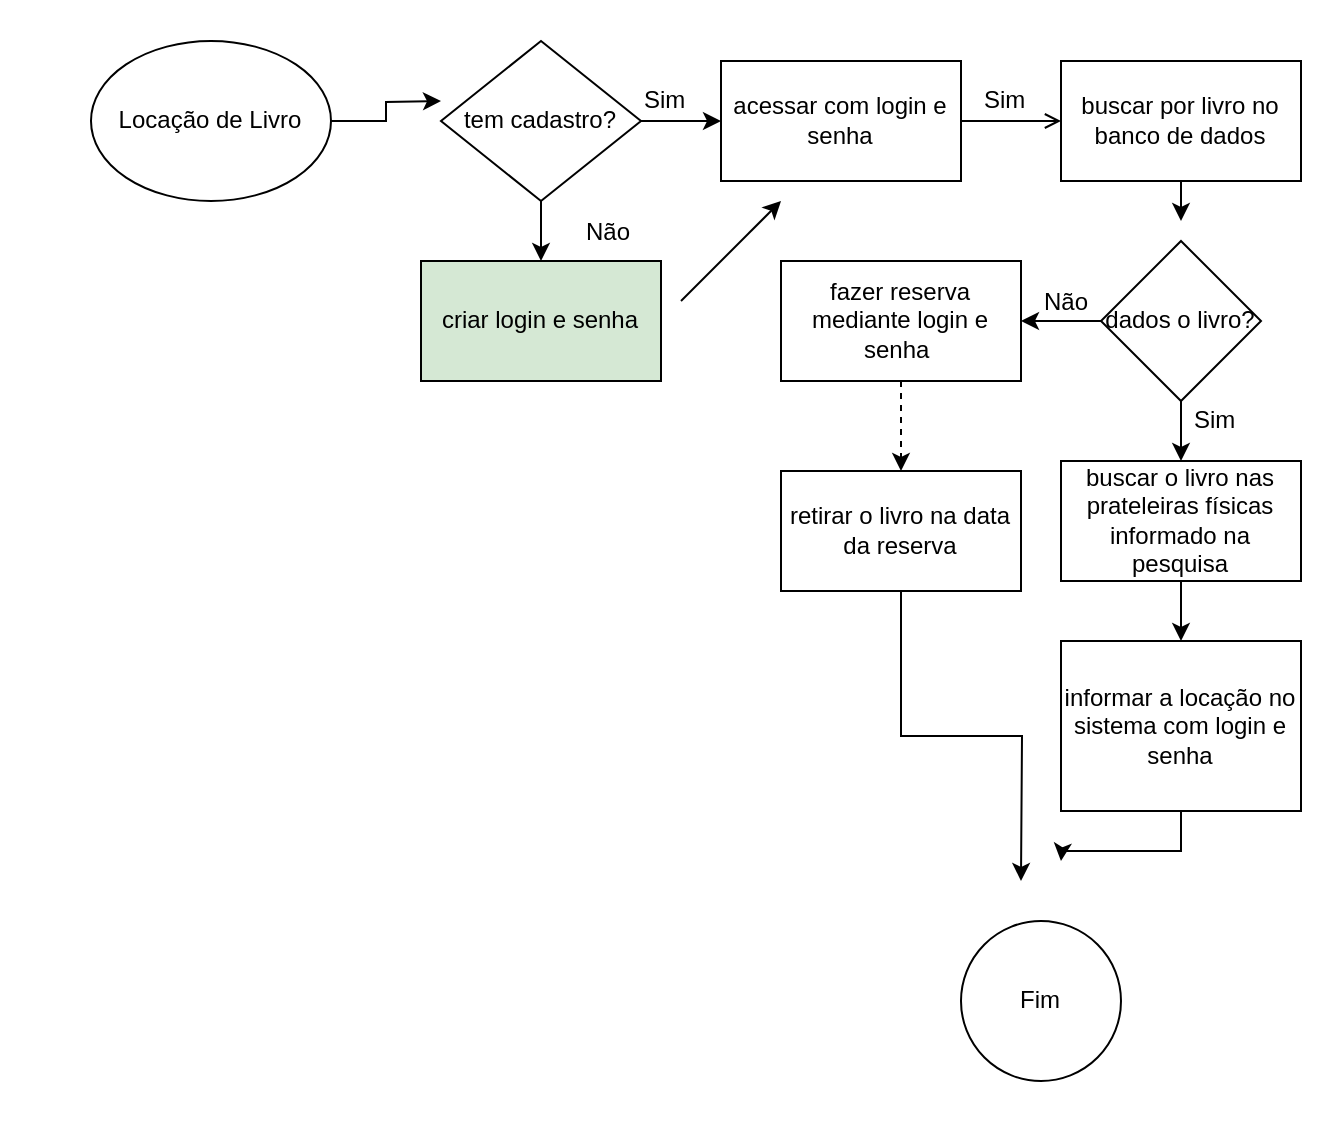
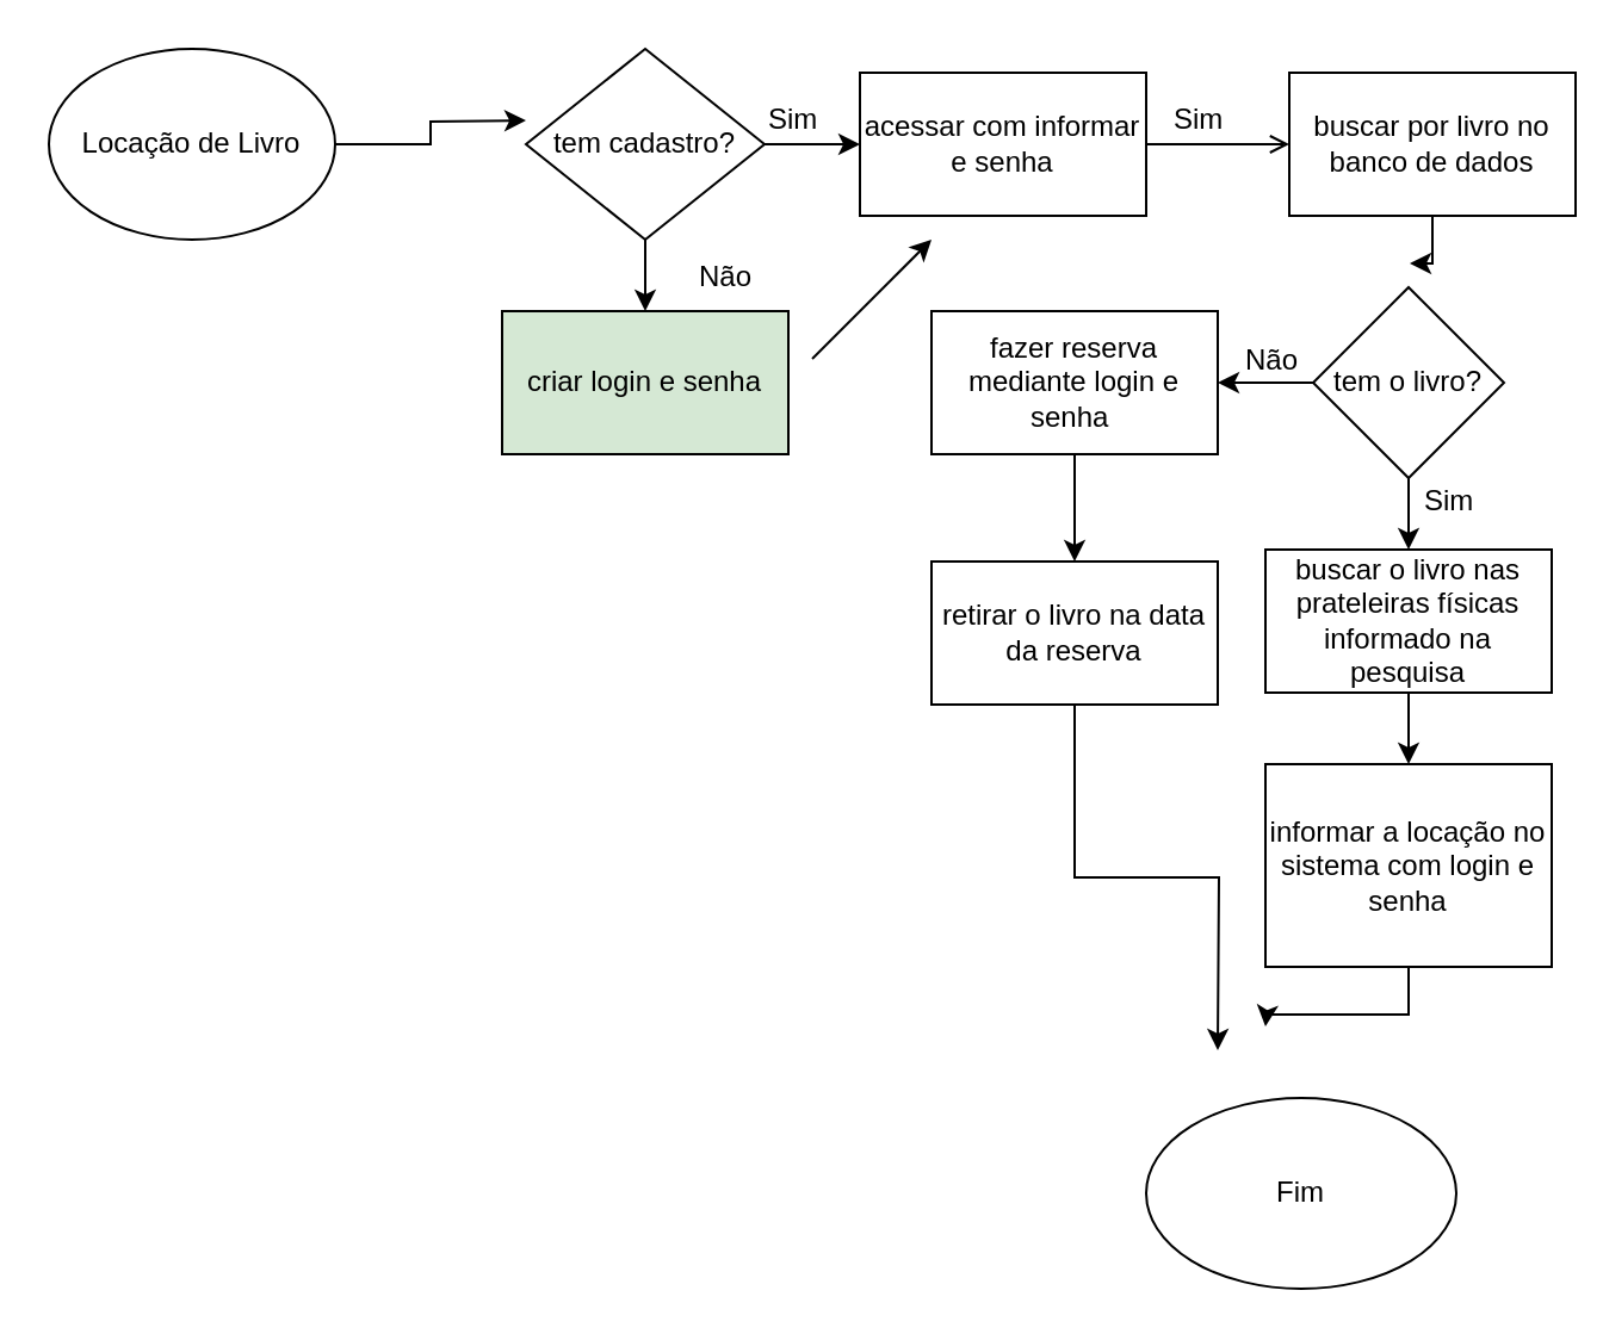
  <mxCell id="0" />
  <mxCell id="1" parent="0" />
  <mxCell id="2" value="" style="edgeStyle=orthogonalEdgeStyle;rounded=0;orthogonalLoop=1;jettySize=auto;html=1;" edge="1" parent="1" source="3"><mxGeometry relative="1" as="geometry"><mxPoint x="220" y="50" as="targetPoint" /></mxGeometry></mxCell>
- <mxCell id="3" value="Locação de Livro" style="ellipse;whiteSpace=wrap;html=1;" vertex="1" parent="1"><mxGeometry x="45" y="20" width="120" height="80" as="geometry" /></mxCell>
+ <mxCell id="3" value="Locação de Livro" style="ellipse;whiteSpace=wrap;html=1;" vertex="1" parent="1"><mxGeometry x="20" y="20" width="120" height="80" as="geometry" /></mxCell>
  <mxCell id="4" value="" style="edgeStyle=orthogonalEdgeStyle;rounded=0;orthogonalLoop=1;jettySize=auto;html=1;" edge="1" parent="1" source="6"><mxGeometry relative="1" as="geometry"><mxPoint x="360" y="60" as="targetPoint" /></mxGeometry></mxCell>
  <mxCell id="5" value="" style="edgeStyle=orthogonalEdgeStyle;rounded=0;orthogonalLoop=1;jettySize=auto;html=1;" edge="1" parent="1" source="6"><mxGeometry relative="1" as="geometry"><mxPoint x="270" y="130" as="targetPoint" /></mxGeometry></mxCell>
  <mxCell id="6" value="tem cadastro?" style="rhombus;whiteSpace=wrap;html=1;" vertex="1" parent="1"><mxGeometry x="220" y="20" width="100" height="80" as="geometry" /></mxCell>
  <mxCell id="7" value="" style="edgeStyle=orthogonalEdgeStyle;rounded=0;orthogonalLoop=1;jettySize=auto;html=1;endArrow=open;" edge="1" parent="1" source="8" target="10"><mxGeometry relative="1" as="geometry" /></mxCell>
- <mxCell id="8" value="acessar com login e senha" style="rounded=0;whiteSpace=wrap;html=1;" vertex="1" parent="1"><mxGeometry x="360" y="30" width="120" height="60" as="geometry" /></mxCell>
+ <mxCell id="8" value="acessar com informar e senha" style="rounded=0;whiteSpace=wrap;html=1;" vertex="1" parent="1"><mxGeometry x="360" y="30" width="120" height="60" as="geometry" /></mxCell>
  <mxCell id="9" value="" style="edgeStyle=orthogonalEdgeStyle;rounded=0;orthogonalLoop=1;jettySize=auto;html=1;" edge="1" parent="1" source="10"><mxGeometry relative="1" as="geometry"><mxPoint x="590" y="110" as="targetPoint" /></mxGeometry></mxCell>
- <mxCell id="10" value="buscar por livro no banco de dados" style="rounded=0;whiteSpace=wrap;html=1;" vertex="1" parent="1"><mxGeometry x="530" y="30" width="120" height="60" as="geometry" /></mxCell>
+ <mxCell id="10" value="buscar por livro no banco de dados" style="rounded=0;whiteSpace=wrap;html=1;" vertex="1" parent="1"><mxGeometry x="540" y="30" width="120" height="60" as="geometry" /></mxCell>
  <mxCell id="11" value="criar login e senha" style="rounded=0;whiteSpace=wrap;html=1;fillColor=#d5e8d4;" vertex="1" parent="1"><mxGeometry x="210" y="130" width="120" height="60" as="geometry" /></mxCell>
  <mxCell id="12" value="" style="edgeStyle=orthogonalEdgeStyle;rounded=0;orthogonalLoop=1;jettySize=auto;html=1;" edge="1" parent="1" source="14"><mxGeometry relative="1" as="geometry"><mxPoint x="590" y="230" as="targetPoint" /></mxGeometry></mxCell>
  <mxCell id="13" value="" style="edgeStyle=orthogonalEdgeStyle;rounded=0;orthogonalLoop=1;jettySize=auto;html=1;" edge="1" parent="1" source="14"><mxGeometry relative="1" as="geometry"><mxPoint x="510" y="160" as="targetPoint" /></mxGeometry></mxCell>
- <mxCell id="14" value="dados o livro?" style="rhombus;whiteSpace=wrap;html=1;" vertex="1" parent="1"><mxGeometry x="550" y="120" width="80" height="80" as="geometry" /></mxCell>
+ <mxCell id="14" value="tem o livro?" style="rhombus;whiteSpace=wrap;html=1;" vertex="1" parent="1"><mxGeometry x="550" y="120" width="80" height="80" as="geometry" /></mxCell>
  <mxCell id="15" value="" style="edgeStyle=orthogonalEdgeStyle;rounded=0;orthogonalLoop=1;jettySize=auto;html=1;" edge="1" parent="1" source="16" target="18"><mxGeometry relative="1" as="geometry" /></mxCell>
  <mxCell id="16" value="buscar o livro nas prateleiras físicas informado na pesquisa" style="rounded=0;whiteSpace=wrap;html=1;" vertex="1" parent="1"><mxGeometry x="530" y="230" width="120" height="60" as="geometry" /></mxCell>
  <mxCell id="17" style="edgeStyle=orthogonalEdgeStyle;rounded=0;orthogonalLoop=1;jettySize=auto;html=1;exitX=0.5;exitY=1;exitDx=0;exitDy=0;" edge="1" parent="1" source="18"><mxGeometry relative="1" as="geometry"><mxPoint x="530" y="430" as="targetPoint" /></mxGeometry></mxCell>
  <mxCell id="18" value="informar a locação no sistema com login e senha" style="rounded=0;whiteSpace=wrap;html=1;" vertex="1" parent="1"><mxGeometry x="530" y="320" width="120" height="85" as="geometry" /></mxCell>
- <mxCell id="19" value="" style="edgeStyle=orthogonalEdgeStyle;rounded=0;orthogonalLoop=1;jettySize=auto;html=1;dashed=1;" edge="1" parent="1" source="20" target="22"><mxGeometry relative="1" as="geometry" /></mxCell>
+ <mxCell id="19" value="" style="edgeStyle=orthogonalEdgeStyle;rounded=0;orthogonalLoop=1;jettySize=auto;html=1;" edge="1" parent="1" source="20" target="22"><mxGeometry relative="1" as="geometry" /></mxCell>
  <mxCell id="20" value="fazer reserva mediante login e senha&amp;nbsp;" style="rounded=0;whiteSpace=wrap;html=1;" vertex="1" parent="1"><mxGeometry x="390" y="130" width="120" height="60" as="geometry" /></mxCell>
  <mxCell id="21" style="edgeStyle=orthogonalEdgeStyle;rounded=0;orthogonalLoop=1;jettySize=auto;html=1;exitX=0.5;exitY=1;exitDx=0;exitDy=0;" edge="1" parent="1" source="22"><mxGeometry relative="1" as="geometry"><mxPoint x="510" y="440" as="targetPoint" /></mxGeometry></mxCell>
  <mxCell id="22" value="retirar o livro na data da reserva" style="rounded=0;whiteSpace=wrap;html=1;" vertex="1" parent="1"><mxGeometry x="390" y="235" width="120" height="60" as="geometry" /></mxCell>
  <mxCell id="23" value="Não" style="text;html=1;resizable=0;points=[];autosize=1;align=left;verticalAlign=top;spacingTop=-4;" vertex="1" parent="1"><mxGeometry x="291" y="106" width="40" height="20" as="geometry" /></mxCell>
  <mxCell id="24" value="" style="endArrow=classic;html=1;" edge="1" parent="1"><mxGeometry width="50" height="50" relative="1" as="geometry"><mxPoint x="340" y="150" as="sourcePoint" /><mxPoint x="390" y="100" as="targetPoint" /></mxGeometry></mxCell>
- <mxCell id="25" value="Fim" style="ellipse;whiteSpace=wrap;html=1;aspect=fixed;" vertex="1" parent="1"><mxGeometry x="480" y="460" width="80" height="80" as="geometry" /></mxCell>
+ <mxCell id="25" value="Fim" style="ellipse;whiteSpace=wrap;html=1;aspect=fixed;" vertex="1" parent="1"><mxGeometry x="480" y="460" width="130" height="80" as="geometry" /></mxCell>
  <mxCell id="26" value="Sim" style="text;html=1;resizable=0;points=[];autosize=1;align=left;verticalAlign=top;spacingTop=-4;" vertex="1" parent="1"><mxGeometry x="320" y="40" width="40" height="20" as="geometry" /></mxCell>
  <mxCell id="27" value="Sim" style="text;html=1;resizable=0;points=[];autosize=1;align=left;verticalAlign=top;spacingTop=-4;" vertex="1" parent="1"><mxGeometry x="490" y="40" width="40" height="20" as="geometry" /></mxCell>
  <mxCell id="28" value="Não" style="text;html=1;resizable=0;points=[];autosize=1;align=left;verticalAlign=top;spacingTop=-4;" vertex="1" parent="1"><mxGeometry x="520" y="141" width="40" height="20" as="geometry" /></mxCell>
  <mxCell id="29" value="Sim" style="text;html=1;resizable=0;points=[];autosize=1;align=left;verticalAlign=top;spacingTop=-4;" vertex="1" parent="1"><mxGeometry x="595" y="200" width="40" height="20" as="geometry" /></mxCell>
